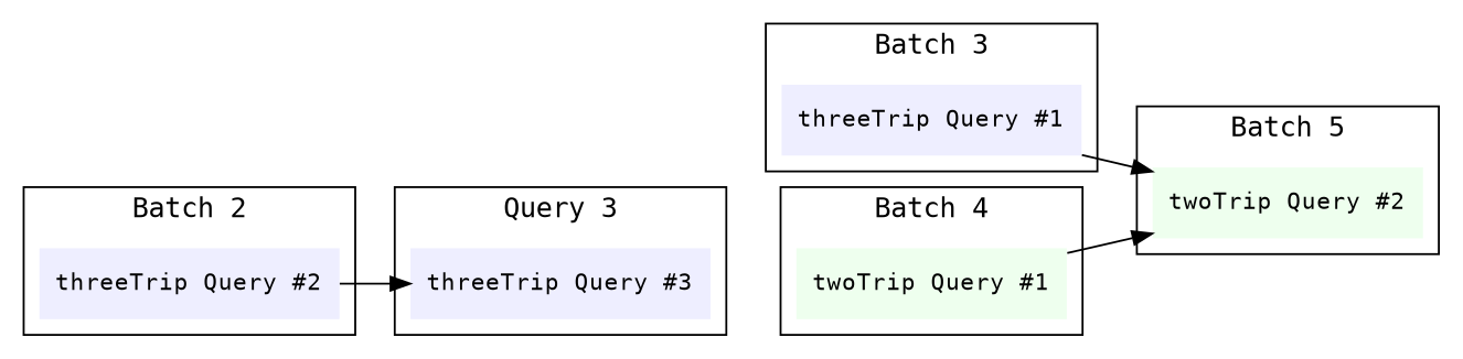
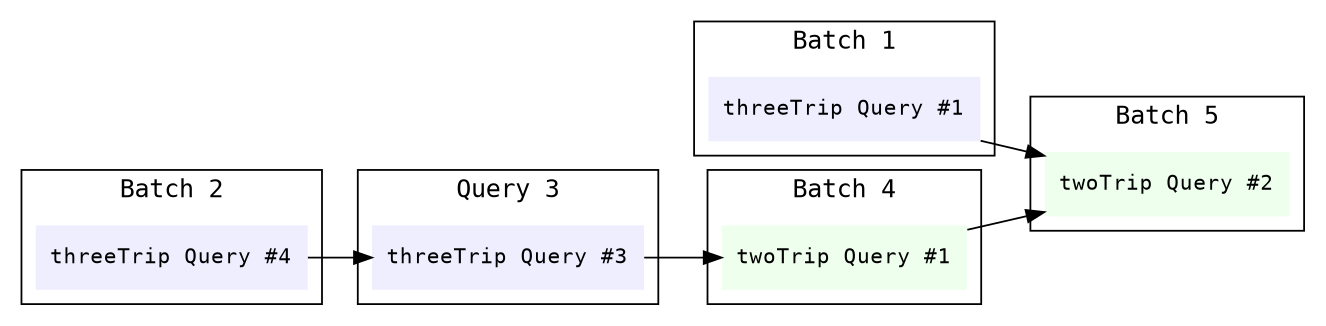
  digraph {
    compound=true
    fontname="DejaVu Sans Mono"
    rankdir=LR
    node [color=none fillcolor="#eeeeff" fontname="DejaVu Sans Mono" fontsize=12 shape=rectangle style=filled]
    edge [fontname="DejaVu Sans Mono"]
    n1 [label="threeTrip Query #1"]
-   n2 [label="threeTrip Query #2"]
+   n2 [label="threeTrip Query #4"]
    n3 [label="threeTrip Query #3"]
    n4 [fillcolor="#eeffee" label="twoTrip Query #1"]
    n5 [fillcolor="#eeffee" label="twoTrip Query #2"]
    subgraph cluster_1 {
-     label="Batch 3"
+     label="Batch 1"
      n1
    }
    subgraph cluster_2 {
      label="Batch 2"
      n2
    }
    subgraph cluster_3 {
      label="Query 3"
      n3
    }
    subgraph cluster_4 {
      label="Batch 4"
      n4
    }
    subgraph cluster_5 {
      label="Batch 5"
      n5
    }
    n1 -> n5
    n2 -> n3
+   n3 -> n4
    n4 -> n5
  }
